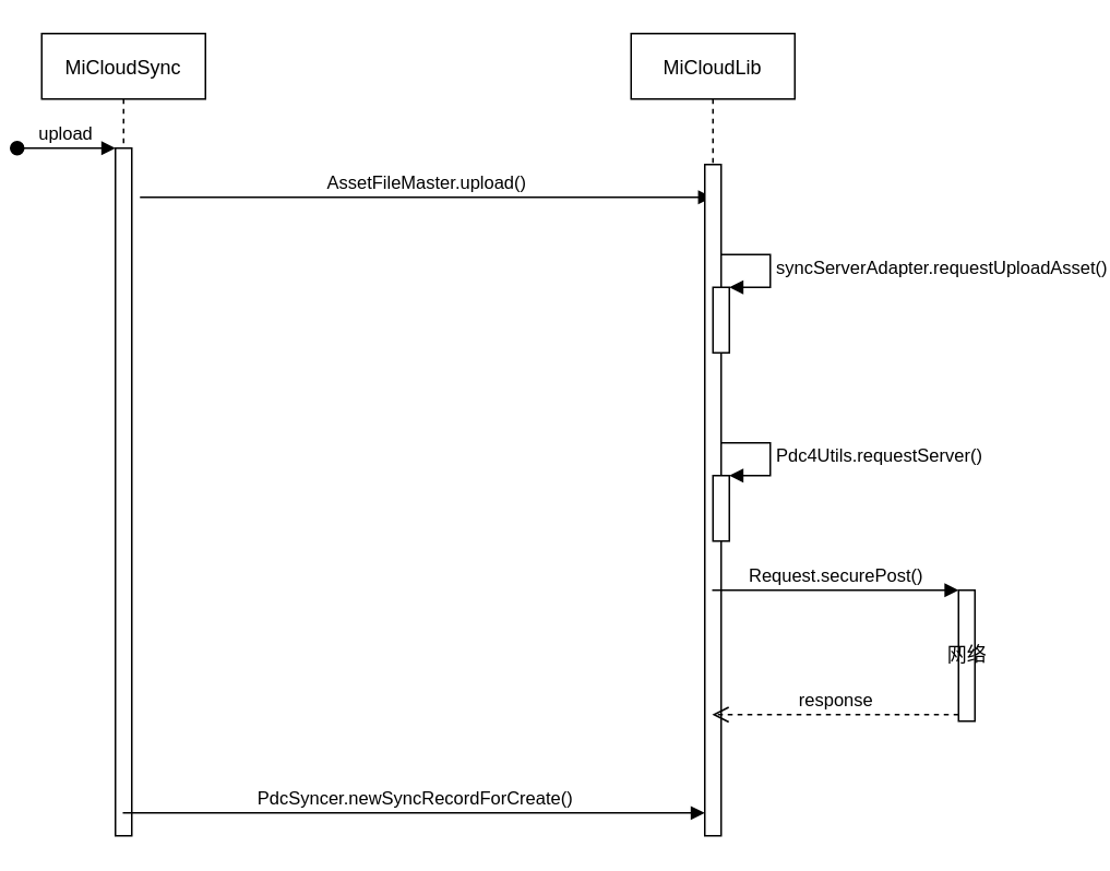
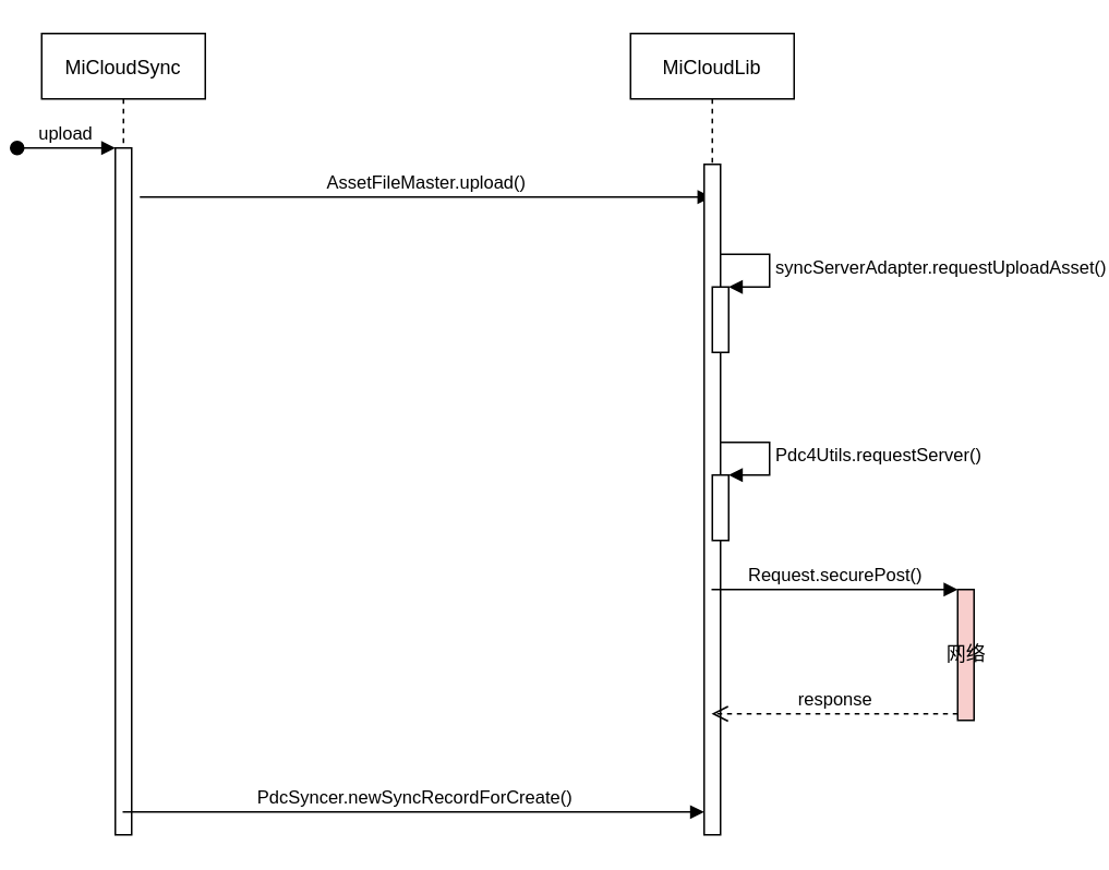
  <mxCell id="0" />
  <mxCell id="1" parent="0" />
  <mxCell id="2" value="MiCloudSync" style="shape=umlLifeline;perimeter=lifelinePerimeter;container=1;collapsible=0;recursiveResize=0;rounded=0;shadow=0;strokeWidth=1;" parent="1" vertex="1"><mxGeometry x="20" y="20" width="100" height="490" as="geometry" /></mxCell>
  <mxCell id="3" value="" style="points=[];perimeter=orthogonalPerimeter;rounded=0;shadow=0;strokeWidth=1;" parent="2" vertex="1"><mxGeometry x="45" y="70" width="10" height="420" as="geometry" /></mxCell>
  <mxCell id="4" value="upload" style="verticalAlign=bottom;startArrow=oval;endArrow=block;startSize=8;shadow=0;strokeWidth=1;" parent="2" target="3" edge="1"><mxGeometry relative="1" as="geometry"><mxPoint x="-15" y="70" as="sourcePoint" /></mxGeometry></mxCell>
  <mxCell id="5" value="&lt;span style=&quot;text-align: left&quot;&gt;AssetFileMaster.upload()&lt;/span&gt;" style="html=1;verticalAlign=bottom;endArrow=block;" edge="1" parent="2" target="6"><mxGeometry width="80" relative="1" as="geometry"><mxPoint x="60" y="100" as="sourcePoint" /><mxPoint x="140" y="100" as="targetPoint" /></mxGeometry></mxCell>
  <mxCell id="6" value="MiCloudLib" style="shape=umlLifeline;perimeter=lifelinePerimeter;container=1;collapsible=0;recursiveResize=0;rounded=0;shadow=0;strokeWidth=1;" parent="1" vertex="1"><mxGeometry x="380" y="20" width="100" height="490" as="geometry" /></mxCell>
  <mxCell id="7" value="" style="points=[];perimeter=orthogonalPerimeter;rounded=0;shadow=0;strokeWidth=1;" parent="6" vertex="1"><mxGeometry x="45" y="80" width="10" height="410" as="geometry" /></mxCell>
  <mxCell id="8" value="" style="html=1;points=[];perimeter=orthogonalPerimeter;" vertex="1" parent="6"><mxGeometry x="50" y="155" width="10" height="40" as="geometry" /></mxCell>
  <mxCell id="9" value="syncServerAdapter.requestUploadAsset()" style="edgeStyle=orthogonalEdgeStyle;html=1;align=left;spacingLeft=2;endArrow=block;rounded=0;entryX=1;entryY=0;" edge="1" target="8" parent="6"><mxGeometry relative="1" as="geometry"><mxPoint x="55" y="135" as="sourcePoint" /><Array as="points"><mxPoint x="85" y="135" /></Array></mxGeometry></mxCell>
  <mxCell id="10" value="" style="html=1;points=[];perimeter=orthogonalPerimeter;" vertex="1" parent="6"><mxGeometry x="50" y="270" width="10" height="40" as="geometry" /></mxCell>
  <mxCell id="11" value="Pdc4Utils.requestServer()" style="edgeStyle=orthogonalEdgeStyle;html=1;align=left;spacingLeft=2;endArrow=block;rounded=0;entryX=1;entryY=0;" edge="1" target="10" parent="6"><mxGeometry relative="1" as="geometry"><mxPoint x="55" y="250" as="sourcePoint" /><Array as="points"><mxPoint x="85" y="250" /></Array></mxGeometry></mxCell>
- <mxCell id="12" value="网络" style="html=1;points=[];perimeter=orthogonalPerimeter;" vertex="1" parent="1"><mxGeometry x="580" y="360" width="10" height="80" as="geometry" /></mxCell>
+ <mxCell id="12" value="网络" style="html=1;points=[];perimeter=orthogonalPerimeter;fillColor=#f8cecc;" vertex="1" parent="1"><mxGeometry x="580" y="360" width="10" height="80" as="geometry" /></mxCell>
  <mxCell id="13" value="Request.securePost()" style="html=1;verticalAlign=bottom;endArrow=block;entryX=0;entryY=0;" edge="1" target="12" parent="1" source="6"><mxGeometry relative="1" as="geometry"><mxPoint x="510" y="360" as="sourcePoint" /></mxGeometry></mxCell>
  <mxCell id="14" value="response" style="html=1;verticalAlign=bottom;endArrow=open;dashed=1;endSize=8;exitX=0;exitY=0.95;" edge="1" source="12" parent="1" target="6"><mxGeometry relative="1" as="geometry"><mxPoint x="510" y="436" as="targetPoint" /></mxGeometry></mxCell>
  <mxCell id="15" value="PdcSyncer.newSyncRecordForCreate()" style="html=1;verticalAlign=bottom;endArrow=block;entryX=0;entryY=0.966;entryDx=0;entryDy=0;entryPerimeter=0;" edge="1" parent="1" source="2" target="7"><mxGeometry width="80" relative="1" as="geometry"><mxPoint x="90" y="460" as="sourcePoint" /><mxPoint x="410" y="460" as="targetPoint" /></mxGeometry></mxCell>
